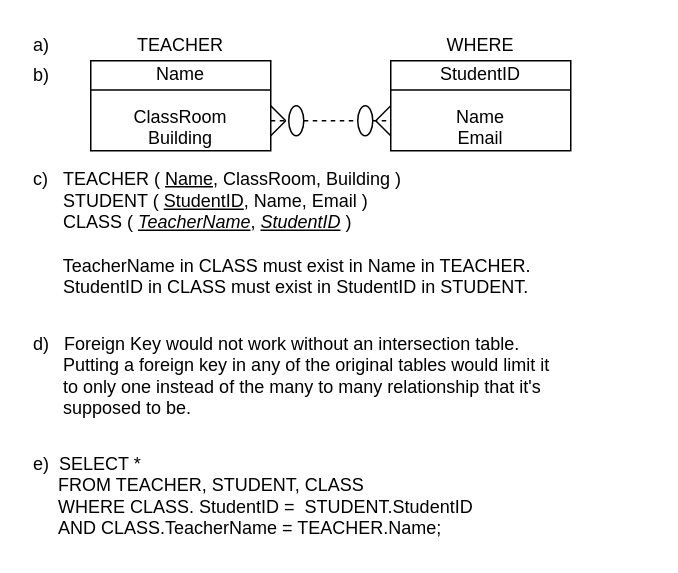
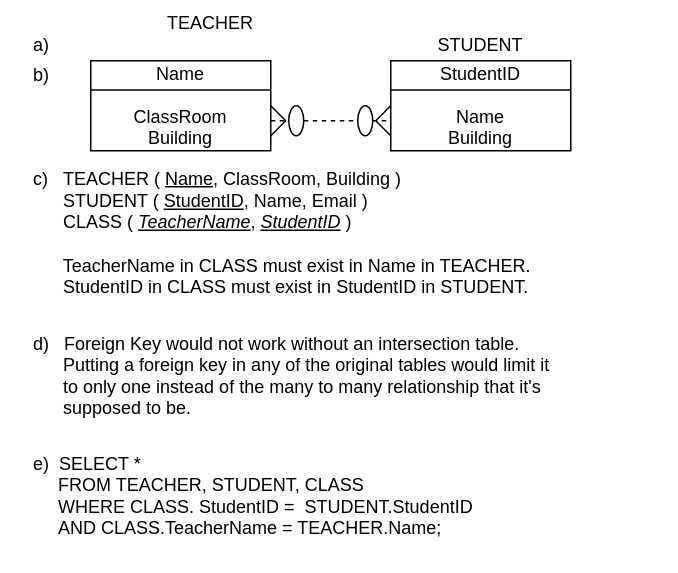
  <mxCell id="0" />
  <mxCell id="1" parent="0" />
- <mxCell id="2" value="TEACHER" style="text;html=1;strokeColor=none;fillColor=none;align=center;verticalAlign=middle;whiteSpace=wrap;rounded=0;" vertex="1" parent="1"><mxGeometry x="60" y="20" width="120" height="20" as="geometry" /></mxCell>
- <mxCell id="3" value="WHERE" style="text;html=1;strokeColor=none;fillColor=none;align=center;verticalAlign=middle;whiteSpace=wrap;rounded=0;" vertex="1" parent="1"><mxGeometry x="260" y="20" width="120" height="20" as="geometry" /></mxCell>
+ <mxCell id="2" value="TEACHER" style="text;html=1;strokeColor=none;fillColor=none;align=center;verticalAlign=middle;whiteSpace=wrap;rounded=0;" vertex="1" parent="1"><mxGeometry x="80" y="5" width="120" height="20" as="geometry" /></mxCell>
+ <mxCell id="3" value="STUDENT" style="text;html=1;strokeColor=none;fillColor=none;align=center;verticalAlign=middle;whiteSpace=wrap;rounded=0;" vertex="1" parent="1"><mxGeometry x="260" y="20" width="120" height="20" as="geometry" /></mxCell>
  <mxCell id="4" value="" style="rounded=0;whiteSpace=wrap;html=1;" vertex="1" parent="1"><mxGeometry x="60" y="40" width="120" height="60" as="geometry" /></mxCell>
  <mxCell id="5" value="" style="rounded=0;whiteSpace=wrap;html=1;" vertex="1" parent="1"><mxGeometry x="260" y="40" width="120" height="60" as="geometry" /></mxCell>
  <mxCell id="6" value="a)" style="text;html=1;strokeColor=none;fillColor=none;align=left;verticalAlign=middle;whiteSpace=wrap;rounded=0;" vertex="1" parent="1"><mxGeometry x="20" y="20" width="40" height="20" as="geometry" /></mxCell>
  <mxCell id="7" value="b)" style="text;html=1;strokeColor=none;fillColor=none;align=left;verticalAlign=middle;whiteSpace=wrap;rounded=0;" vertex="1" parent="1"><mxGeometry x="20" y="40" width="40" height="20" as="geometry" /></mxCell>
  <mxCell id="8" value="Name&lt;br&gt;&lt;br&gt;ClassRoom&lt;br&gt;Building" style="text;html=1;strokeColor=none;fillColor=none;align=center;verticalAlign=middle;whiteSpace=wrap;rounded=0;" vertex="1" parent="1"><mxGeometry x="60" y="40" width="120" height="60" as="geometry" /></mxCell>
- <mxCell id="9" value="StudentID&lt;br&gt;&lt;br&gt;Name&lt;br&gt;Email" style="text;html=1;strokeColor=none;fillColor=none;align=center;verticalAlign=middle;whiteSpace=wrap;rounded=0;" vertex="1" parent="1"><mxGeometry x="260" y="40" width="120" height="60" as="geometry" /></mxCell>
+ <mxCell id="9" value="StudentID&lt;br&gt;&lt;br&gt;Name&lt;br&gt;Building" style="text;html=1;strokeColor=none;fillColor=none;align=center;verticalAlign=middle;whiteSpace=wrap;rounded=0;" vertex="1" parent="1"><mxGeometry x="260" y="40" width="120" height="60" as="geometry" /></mxCell>
  <mxCell id="10" value="" style="endArrow=none;html=1;" edge="1" parent="1"><mxGeometry width="50" height="50" relative="1" as="geometry"><mxPoint x="60" y="59.5" as="sourcePoint" /><mxPoint x="180" y="59.5" as="targetPoint" /></mxGeometry></mxCell>
  <mxCell id="11" value="" style="endArrow=none;html=1;" edge="1" parent="1"><mxGeometry width="50" height="50" relative="1" as="geometry"><mxPoint x="260" y="59.5" as="sourcePoint" /><mxPoint x="380" y="59.5" as="targetPoint" /></mxGeometry></mxCell>
  <mxCell id="12" value="" style="endArrow=none;dashed=1;html=1;" edge="1" parent="1" source="19"><mxGeometry width="50" height="50" relative="1" as="geometry"><mxPoint x="180" y="80" as="sourcePoint" /><mxPoint x="260" y="80" as="targetPoint" /></mxGeometry></mxCell>
  <mxCell id="13" value="" style="endArrow=none;html=1;" edge="1" parent="1"><mxGeometry width="50" height="50" relative="1" as="geometry"><mxPoint x="180" y="90" as="sourcePoint" /><mxPoint x="190" y="80" as="targetPoint" /></mxGeometry></mxCell>
  <mxCell id="14" value="" style="endArrow=none;html=1;" edge="1" parent="1"><mxGeometry width="50" height="50" relative="1" as="geometry"><mxPoint x="260" y="90" as="sourcePoint" /><mxPoint x="250" y="80" as="targetPoint" /></mxGeometry></mxCell>
  <mxCell id="15" value="" style="endArrow=none;html=1;" edge="1" parent="1"><mxGeometry width="50" height="50" relative="1" as="geometry"><mxPoint x="190" y="80" as="sourcePoint" /><mxPoint x="180" y="70" as="targetPoint" /></mxGeometry></mxCell>
  <mxCell id="16" value="" style="endArrow=none;html=1;" edge="1" parent="1"><mxGeometry width="50" height="50" relative="1" as="geometry"><mxPoint x="250" y="80" as="sourcePoint" /><mxPoint x="260" y="70" as="targetPoint" /></mxGeometry></mxCell>
  <mxCell id="17" value="" style="ellipse;whiteSpace=wrap;html=1;" vertex="1" parent="1"><mxGeometry x="192" y="70" width="10" height="20" as="geometry" /></mxCell>
  <mxCell id="18" value="" style="endArrow=none;dashed=1;html=1;" edge="1" parent="1" target="17"><mxGeometry width="50" height="50" relative="1" as="geometry"><mxPoint x="180" y="80" as="sourcePoint" /><mxPoint x="260" y="80" as="targetPoint" /></mxGeometry></mxCell>
  <mxCell id="19" value="" style="ellipse;whiteSpace=wrap;html=1;" vertex="1" parent="1"><mxGeometry x="238" y="70" width="10" height="20" as="geometry" /></mxCell>
  <mxCell id="20" value="" style="endArrow=none;dashed=1;html=1;" edge="1" parent="1" source="17" target="19"><mxGeometry width="50" height="50" relative="1" as="geometry"><mxPoint x="200" y="80" as="sourcePoint" /><mxPoint x="260" y="80" as="targetPoint" /></mxGeometry></mxCell>
  <mxCell id="21" value="c)&amp;nbsp; &amp;nbsp;TEACHER ( &lt;u&gt;Name&lt;/u&gt;, ClassRoom, Building )&lt;br&gt;&amp;nbsp; &amp;nbsp; &amp;nbsp; STUDENT ( &lt;u&gt;StudentID&lt;/u&gt;, Name, Email )&lt;br&gt;&amp;nbsp; &amp;nbsp; &amp;nbsp; CLASS ( &lt;u&gt;&lt;i&gt;TeacherName&lt;/i&gt;&lt;/u&gt;, &lt;u&gt;&lt;i&gt;StudentID&lt;/i&gt;&lt;/u&gt; )&lt;br&gt;&lt;br&gt;&amp;nbsp; &amp;nbsp; &amp;nbsp; TeacherName in CLASS must exist in Name in TEACHER.&lt;br&gt;&amp;nbsp; &amp;nbsp; &amp;nbsp; StudentID in CLASS must exist in StudentID in STUDENT." style="text;html=1;strokeColor=none;fillColor=none;align=left;verticalAlign=middle;whiteSpace=wrap;rounded=0;" vertex="1" parent="1"><mxGeometry x="20" y="110" width="400" height="90" as="geometry" /></mxCell>
  <mxCell id="22" value="d)&amp;nbsp; &amp;nbsp;Foreign Key would not work without an intersection table.&amp;nbsp; &amp;nbsp; &amp;nbsp; &amp;nbsp; &amp;nbsp; &amp;nbsp; &amp;nbsp; &amp;nbsp; Putting a foreign key in any of the original tables would limit it&amp;nbsp; &amp;nbsp; &amp;nbsp; &amp;nbsp; &amp;nbsp; to only one instead of the many to many relationship that it's&amp;nbsp; &amp;nbsp; &amp;nbsp; &amp;nbsp; &amp;nbsp; &amp;nbsp; supposed to be.&amp;nbsp;" style="text;html=1;strokeColor=none;fillColor=none;align=left;verticalAlign=middle;whiteSpace=wrap;rounded=0;" vertex="1" parent="1"><mxGeometry x="20" y="220" width="360" height="60" as="geometry" /></mxCell>
  <mxCell id="23" value="e)&amp;nbsp; SELECT *&lt;br&gt;&amp;nbsp; &amp;nbsp; &amp;nbsp;FROM TEACHER, STUDENT, CLASS&lt;br&gt;&amp;nbsp; &amp;nbsp; &amp;nbsp;WHERE CLASS. StudentID =&amp;nbsp; STUDENT.StudentID&lt;br&gt;&amp;nbsp; &amp;nbsp; &amp;nbsp;AND CLASS.TeacherName = TEACHER.Name;" style="text;html=1;strokeColor=none;fillColor=none;align=left;verticalAlign=middle;whiteSpace=wrap;rounded=0;" vertex="1" parent="1"><mxGeometry x="20" y="300" width="410" height="60" as="geometry" /></mxCell>
